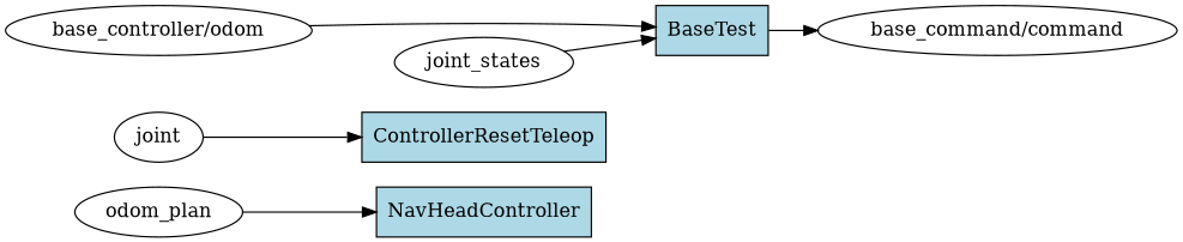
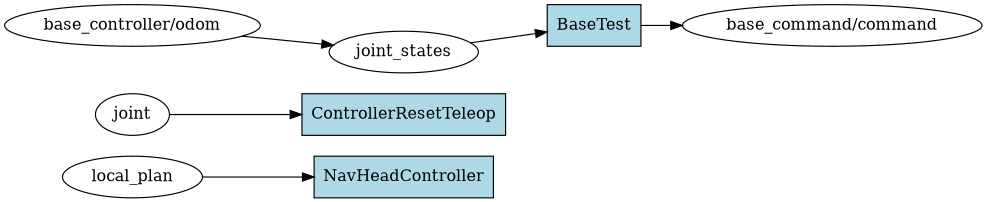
  digraph {
    rankdir=LR
    node [fillcolor=white shape=ellipse style=filled]
    NavHeadController [fillcolor=lightblue shape=box]
-   local_plan [label=odom_plan]
+   local_plan
    n3 [label=joint]
    ControllerResetTeleop [fillcolor=lightblue shape=box]
    n5 [label="base_command/command"]
    BaseTest [fillcolor=lightblue shape=box]
    "base_controller/odom"
    joint_states
    local_plan -> NavHeadController
    n3 -> ControllerResetTeleop
    BaseTest -> n5
-   "base_controller/odom" -> BaseTest
+   "base_controller/odom" -> joint_states
    joint_states -> BaseTest
  }
